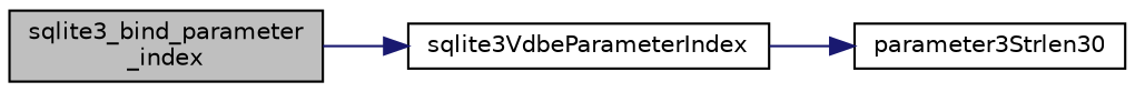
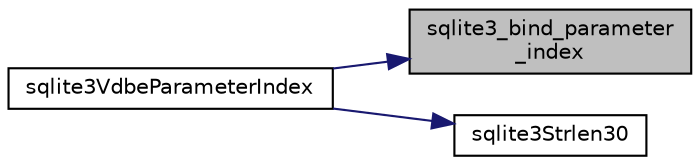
  digraph {
    rankdir=LR
    node [color=black fillcolor=white fontname=Helvetica fontsize=10 shape=record style=filled]
    edge [color=midnightblue fontname=Helvetica fontsize=10 labelfontname=Helvetica labelfontsize=10 style=solid]
    n1 [fillcolor=grey75 fontcolor=black height=0.2 label="sqlite3_bind_parameter\l_index" width=0.4]
    n2 [height=0.2 label=sqlite3VdbeParameterIndex width=0.4]
-   n3 [height=0.2 label=parameter3Strlen30 width=0.4]
-   n1 -> n2
+   n3 [height=0.2 label=sqlite3Strlen30 width=0.4]
+   n2 -> n1
    n2 -> n3
  }
